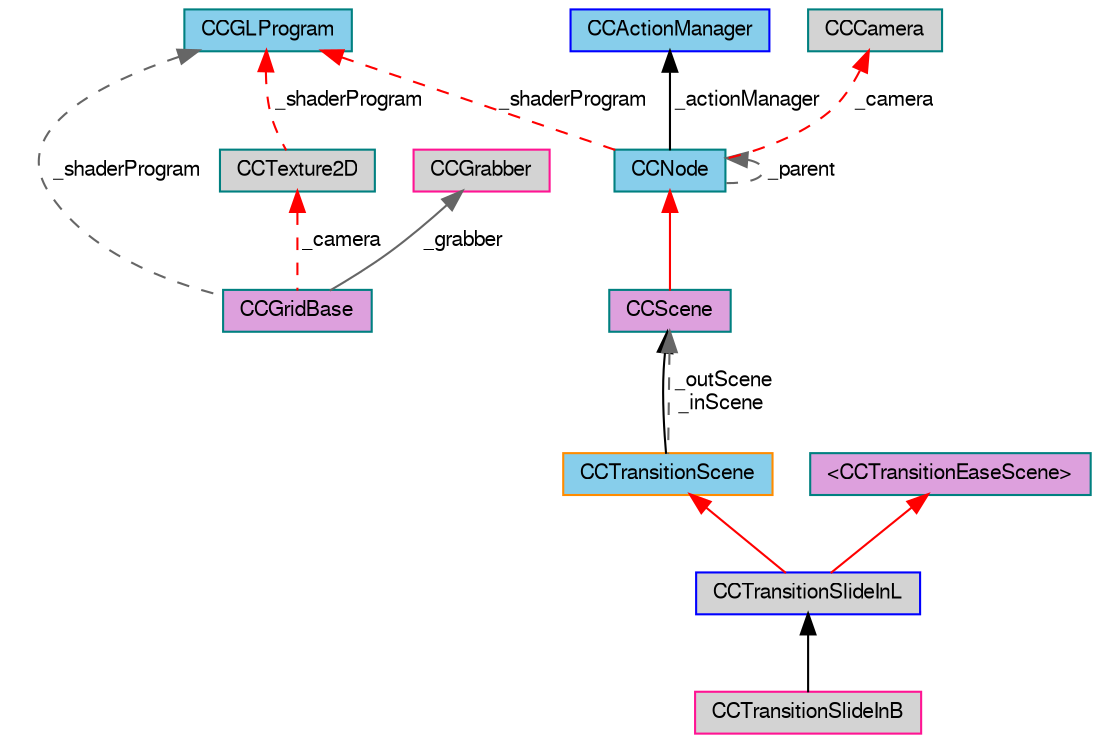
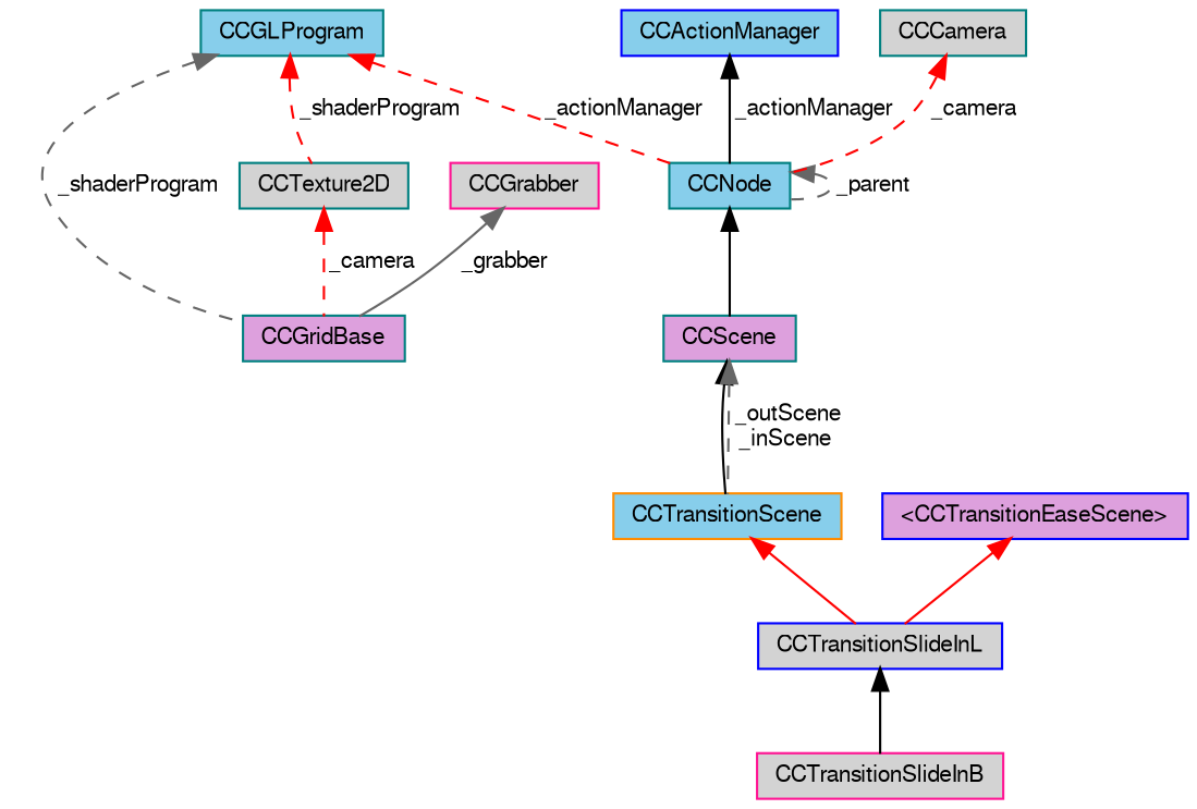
  digraph {
    node [color=teal fillcolor=lightgrey fontname=FreeSans fontsize=10 shape=record style=filled]
    edge [color=red dir=back fontname=FreeSans fontsize=10 labelfontname=FreeSans labelfontsize=10 style=solid]
    n1 [color=deeppink fontcolor=black height=0.2 label=CCTransitionSlideInB width=0.4]
    n2 [color=blue height=0.2 label=CCTransitionSlideInL width=0.4]
    n3 [color=darkorange fillcolor=skyblue height=0.2 label=CCTransitionScene width=0.4]
    n4 [fillcolor=plum height=0.2 label=CCScene width=0.4]
    n5 [fillcolor=skyblue height=0.2 label=CCNode width=0.4]
    n6 [fillcolor=plum height=0.2 label=CCGridBase width=0.4]
    n7 [color=deeppink height=0.2 label=CCGrabber width=0.4]
    n8 [height=0.2 label=CCTexture2D width=0.4]
    n9 [fillcolor=skyblue height=0.2 label=CCGLProgram width=0.4]
    n10 [height=0.2 label=CCCamera width=0.4]
    n11 [color=blue fillcolor=skyblue height=0.2 label=CCActionManager width=0.4]
-   n12 [fillcolor=plum height=0.2 label="\<CCTransitionEaseScene\>" width=0.4]
+   n12 [color=blue fillcolor=plum height=0.2 label="\<CCTransitionEaseScene\>" width=0.4]
    n2 -> n1 [color=black]
    n3 -> n2
    n4 -> n3 [color=black]
    n4 -> n3 [color=gray40 label=" _outScene\n_inScene" style=dashed]
-   n5 -> n4
+   n5 -> n4 [color=black]
    n5 -> n5 [color=gray40 label=" _parent" style=dashed]
    n7 -> n6 [color=gray40 label=" _grabber"]
    n8 -> n6 [label=" _camera" style=dashed]
-   n9 -> n5 [label=" _shaderProgram" style=dashed]
+   n9 -> n5 [label=" _actionManager" style=dashed]
    n9 -> n6 [color=gray40 label=" _shaderProgram" style=dashed]
    n9 -> n8 [label=" _shaderProgram" style=dashed]
    n10 -> n5 [label=" _camera" style=dashed]
    n11 -> n5 [color=black label=" _actionManager"]
    n12 -> n2
  }
